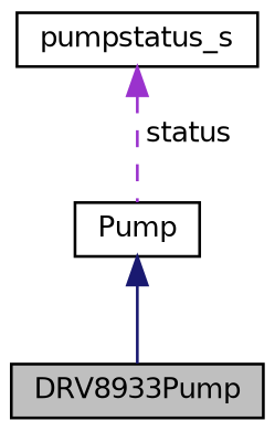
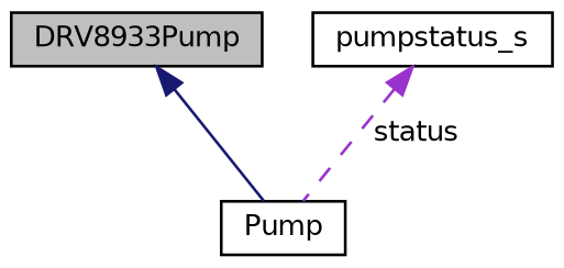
  digraph {
    node [color=black fillcolor=white fontname=Helvetica fontsize=10 shape=record style=filled]
    edge [dir=back fontname=Helvetica fontsize=10 labelfontname=Helvetica labelfontsize=10]
    n1 [fillcolor=grey75 fontcolor=black height=0.2 label=DRV8933Pump width=0.4]
    n2 [height=0.2 label=Pump width=0.4]
    n3 [height=0.2 label=pumpstatus_s width=0.4]
-   n2 -> n1 [color=midnightblue style=solid]
+   n1 -> n2 [color=midnightblue style=solid]
    n3 -> n2 [color=darkorchid3 label=" status" style=dashed]
  }
